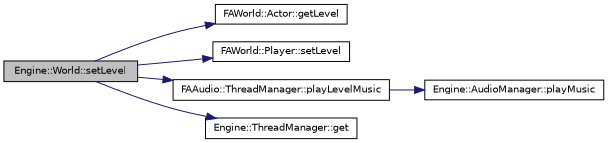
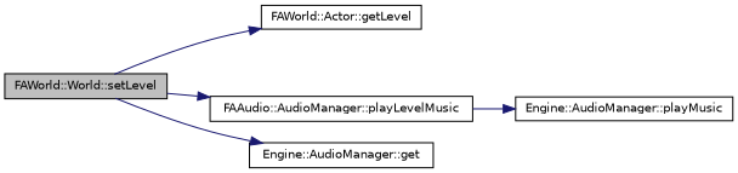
  digraph {
    rankdir=LR
    node [color=black fillcolor=white fontname=Helvetica fontsize=10 shape=record style=filled]
    edge [color=midnightblue fontname=Helvetica fontsize=10 labelfontname=Helvetica labelfontsize=10 style=solid]
-   n1 [fillcolor=grey75 fontcolor=black height=0.2 label="Engine::World::setLevel" width=0.4]
+   n1 [fillcolor=grey75 fontcolor=black height=0.2 label="FAWorld::World::setLevel" width=0.4]
    n2 [height=0.2 label="FAWorld::Actor::getLevel" width=0.4]
-   n3 [height=0.2 label="FAWorld::Player::setLevel" width=0.4]
-   n4 [height=0.2 label="FAAudio::ThreadManager::playLevelMusic" width=0.4]
-   n5 [height=0.2 label="Engine::ThreadManager::get" width=0.4]
+   n4 [height=0.2 label="FAAudio::AudioManager::playLevelMusic" width=0.4]
+   n5 [height=0.2 label="Engine::AudioManager::get" width=0.4]
    n6 [height=0.2 label="Engine::AudioManager::playMusic" width=0.4]
    n1 -> n2
-   n1 -> n3
    n1 -> n4
    n1 -> n5
    n4 -> n6
  }
